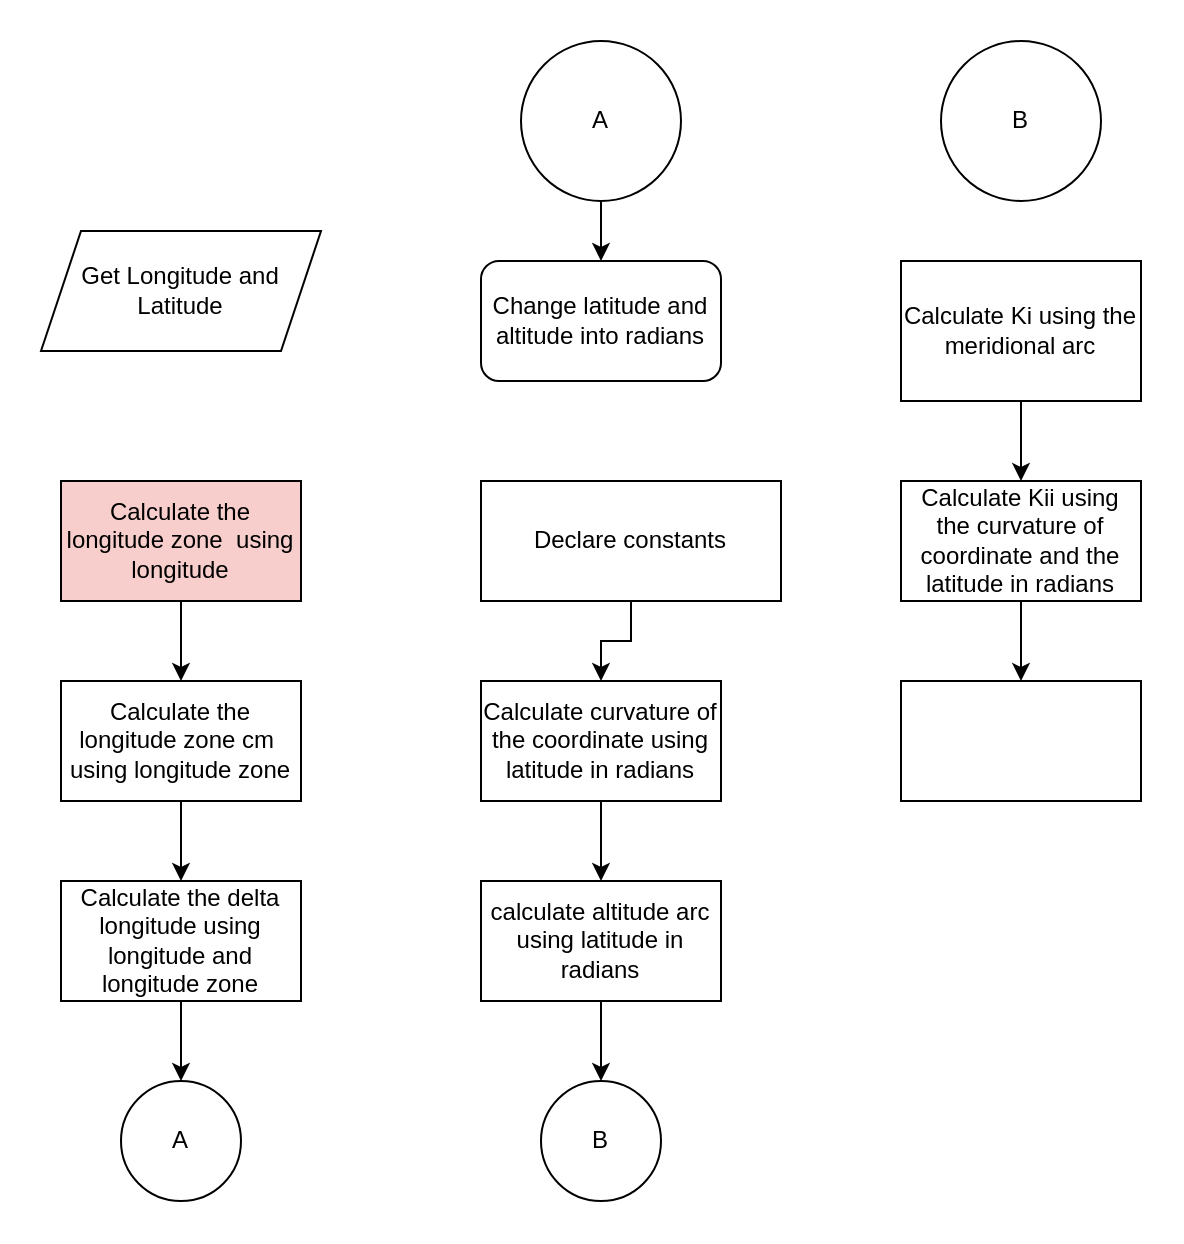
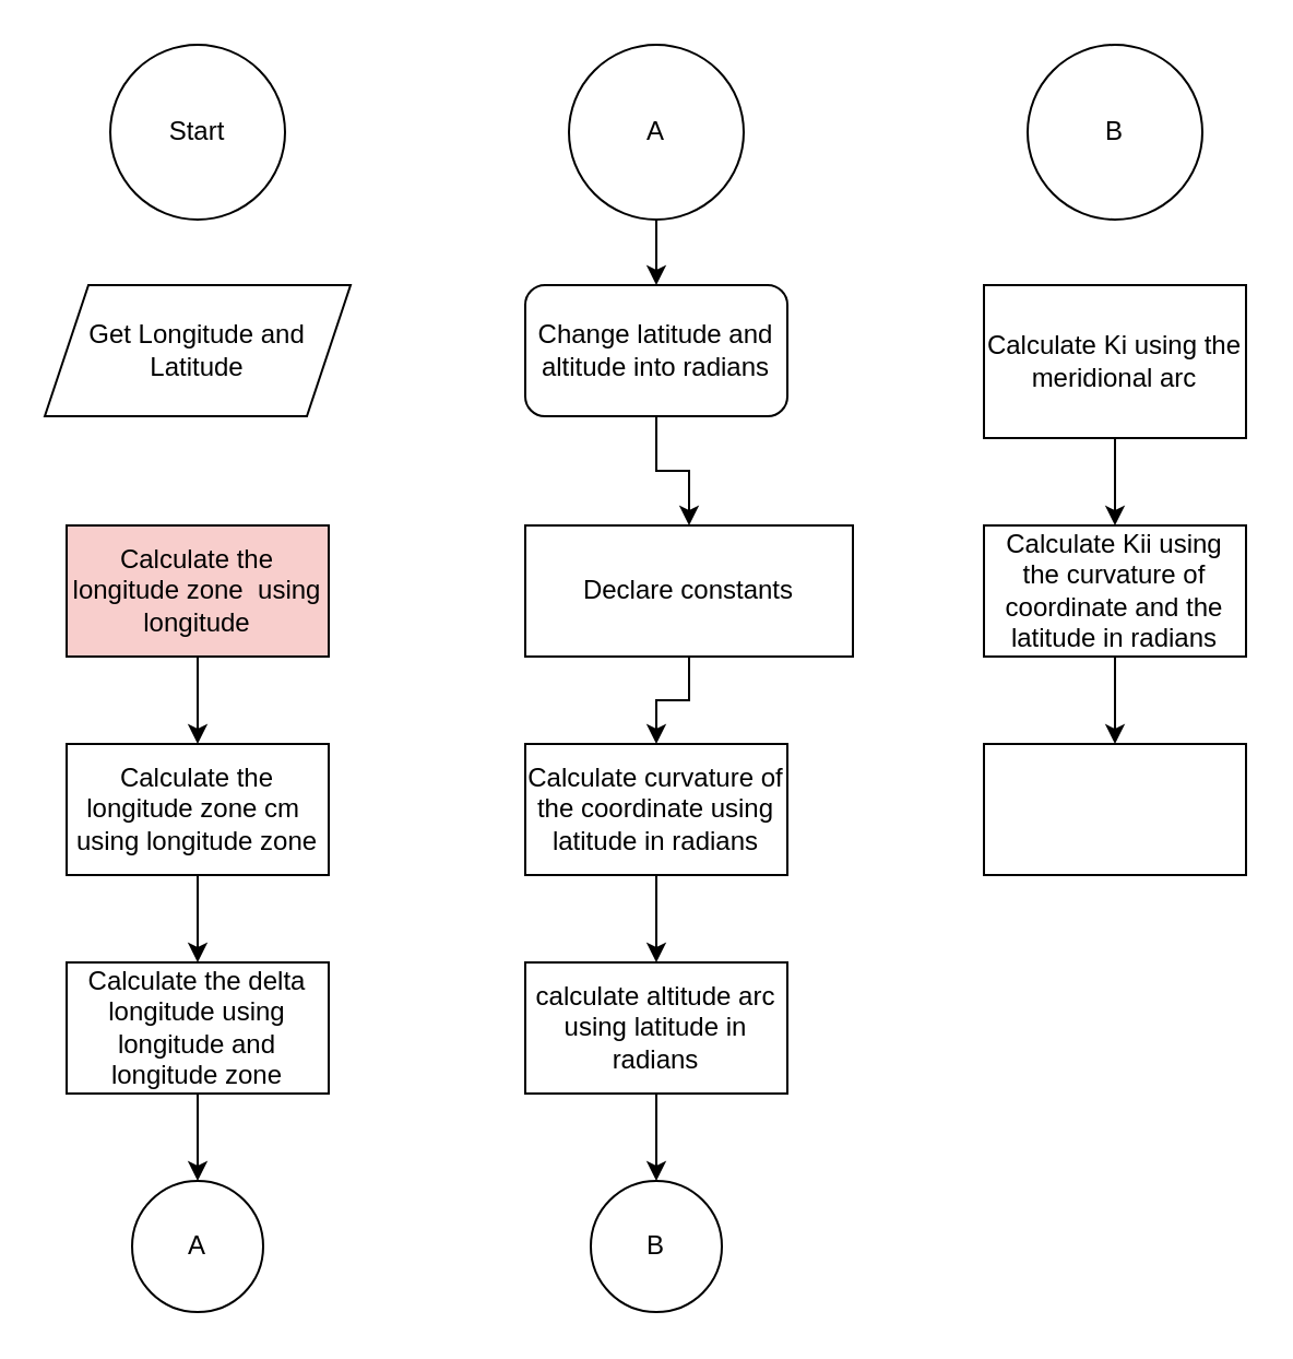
  <mxCell id="0" />
  <mxCell id="1" parent="0" />
- <mxCell id="3" value="Get Longitude and Latitude" style="shape=parallelogram;perimeter=parallelogramPerimeter;whiteSpace=wrap;html=1;fixedSize=1;" vertex="1" parent="1"><mxGeometry x="20" y="115" width="140" height="60" as="geometry" /></mxCell>
+ <mxCell id="2" value="Start" style="ellipse;whiteSpace=wrap;html=1;aspect=fixed;" vertex="1" parent="1"><mxGeometry x="50" y="20" width="80" height="80" as="geometry" /></mxCell>
+ <mxCell id="3" value="Get Longitude and Latitude" style="shape=parallelogram;perimeter=parallelogramPerimeter;whiteSpace=wrap;html=1;fixedSize=1;" vertex="1" parent="1"><mxGeometry x="20" y="130" width="140" height="60" as="geometry" /></mxCell>
  <mxCell id="4" style="edgeStyle=orthogonalEdgeStyle;rounded=0;orthogonalLoop=1;jettySize=auto;html=1;entryX=0.5;entryY=0;entryDx=0;entryDy=0;" edge="1" parent="1" source="5" target="7"><mxGeometry relative="1" as="geometry" /></mxCell>
  <mxCell id="5" value="Calculate the longitude zone&amp;nbsp; using longitude" style="rounded=0;whiteSpace=wrap;html=1;fillColor=#f8cecc;" vertex="1" parent="1"><mxGeometry x="30" y="240" width="120" height="60" as="geometry" /></mxCell>
  <mxCell id="6" style="edgeStyle=orthogonalEdgeStyle;rounded=0;orthogonalLoop=1;jettySize=auto;html=1;entryX=0.5;entryY=0;entryDx=0;entryDy=0;" edge="1" parent="1" source="7" target="9"><mxGeometry relative="1" as="geometry" /></mxCell>
  <mxCell id="7" value="Calculate the longitude zone cm&amp;nbsp; using longitude zone" style="rounded=0;whiteSpace=wrap;html=1;" vertex="1" parent="1"><mxGeometry x="30" y="340" width="120" height="60" as="geometry" /></mxCell>
  <mxCell id="8" style="edgeStyle=orthogonalEdgeStyle;rounded=0;orthogonalLoop=1;jettySize=auto;html=1;entryX=0.5;entryY=0;entryDx=0;entryDy=0;" edge="1" parent="1" source="9" target="12"><mxGeometry relative="1" as="geometry" /></mxCell>
  <mxCell id="9" value="Calculate the delta longitude using longitude and longitude zone" style="rounded=0;whiteSpace=wrap;html=1;" vertex="1" parent="1"><mxGeometry x="30" y="440" width="120" height="60" as="geometry" /></mxCell>
+ <mxCell id="10" value="" style="edgeStyle=orthogonalEdgeStyle;rounded=0;orthogonalLoop=1;jettySize=auto;html=1;" edge="1" parent="1" source="11" target="16"><mxGeometry relative="1" as="geometry" /></mxCell>
  <mxCell id="11" value="Change latitude and altitude into radians" style="whiteSpace=wrap;html=1;rounded=1;" vertex="1" parent="1"><mxGeometry x="240" y="130" width="120" height="60" as="geometry" /></mxCell>
  <mxCell id="12" value="A" style="ellipse;whiteSpace=wrap;html=1;aspect=fixed;" vertex="1" parent="1"><mxGeometry x="60" y="540" width="60" height="60" as="geometry" /></mxCell>
  <mxCell id="13" style="edgeStyle=orthogonalEdgeStyle;rounded=0;orthogonalLoop=1;jettySize=auto;html=1;entryX=0.5;entryY=0;entryDx=0;entryDy=0;" edge="1" parent="1" source="14" target="11"><mxGeometry relative="1" as="geometry" /></mxCell>
  <mxCell id="14" value="A" style="ellipse;whiteSpace=wrap;html=1;aspect=fixed;" vertex="1" parent="1"><mxGeometry x="260" y="20" width="80" height="80" as="geometry" /></mxCell>
  <mxCell id="15" value="" style="edgeStyle=orthogonalEdgeStyle;rounded=0;orthogonalLoop=1;jettySize=auto;html=1;" edge="1" parent="1" source="16" target="18"><mxGeometry relative="1" as="geometry" /></mxCell>
  <mxCell id="16" value="Declare constants" style="whiteSpace=wrap;html=1;rounded=0;" vertex="1" parent="1"><mxGeometry x="240" y="240" width="150" height="60" as="geometry" /></mxCell>
  <mxCell id="17" value="" style="edgeStyle=orthogonalEdgeStyle;rounded=0;orthogonalLoop=1;jettySize=auto;html=1;" edge="1" parent="1" source="18" target="20"><mxGeometry relative="1" as="geometry" /></mxCell>
  <mxCell id="18" value="Calculate curvature of the coordinate using latitude in radians" style="whiteSpace=wrap;html=1;rounded=0;" vertex="1" parent="1"><mxGeometry x="240" y="340" width="120" height="60" as="geometry" /></mxCell>
  <mxCell id="19" style="edgeStyle=orthogonalEdgeStyle;rounded=0;orthogonalLoop=1;jettySize=auto;html=1;entryX=0.5;entryY=0;entryDx=0;entryDy=0;" edge="1" parent="1" source="20" target="21"><mxGeometry relative="1" as="geometry" /></mxCell>
  <mxCell id="20" value="calculate altitude arc using latitude in radians" style="whiteSpace=wrap;html=1;rounded=0;" vertex="1" parent="1"><mxGeometry x="240" y="440" width="120" height="60" as="geometry" /></mxCell>
  <mxCell id="21" value="B" style="ellipse;whiteSpace=wrap;html=1;aspect=fixed;" vertex="1" parent="1"><mxGeometry x="270" y="540" width="60" height="60" as="geometry" /></mxCell>
  <mxCell id="22" value="B" style="ellipse;whiteSpace=wrap;html=1;aspect=fixed;" vertex="1" parent="1"><mxGeometry x="470" y="20" width="80" height="80" as="geometry" /></mxCell>
  <mxCell id="23" value="" style="edgeStyle=orthogonalEdgeStyle;rounded=0;orthogonalLoop=1;jettySize=auto;html=1;" edge="1" parent="1" source="24" target="26"><mxGeometry relative="1" as="geometry" /></mxCell>
  <mxCell id="24" value="Calculate Ki using the meridional arc" style="rounded=0;whiteSpace=wrap;html=1;" vertex="1" parent="1"><mxGeometry x="450" y="130" width="120" height="70" as="geometry" /></mxCell>
  <mxCell id="25" value="" style="edgeStyle=orthogonalEdgeStyle;rounded=0;orthogonalLoop=1;jettySize=auto;html=1;" edge="1" parent="1" source="26" target="27"><mxGeometry relative="1" as="geometry" /></mxCell>
  <mxCell id="26" value="Calculate Kii using the curvature of coordinate and the latitude in radians" style="whiteSpace=wrap;html=1;rounded=0;" vertex="1" parent="1"><mxGeometry x="450" y="240" width="120" height="60" as="geometry" /></mxCell>
  <mxCell id="27" value="" style="whiteSpace=wrap;html=1;rounded=0;" vertex="1" parent="1"><mxGeometry x="450" y="340" width="120" height="60" as="geometry" /></mxCell>
